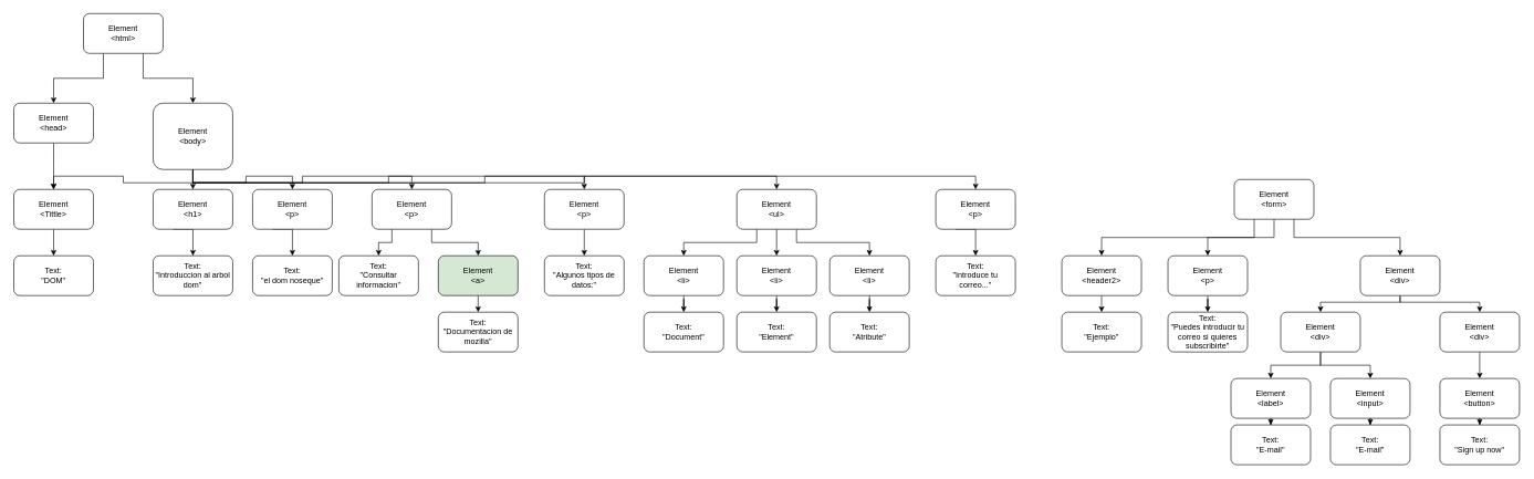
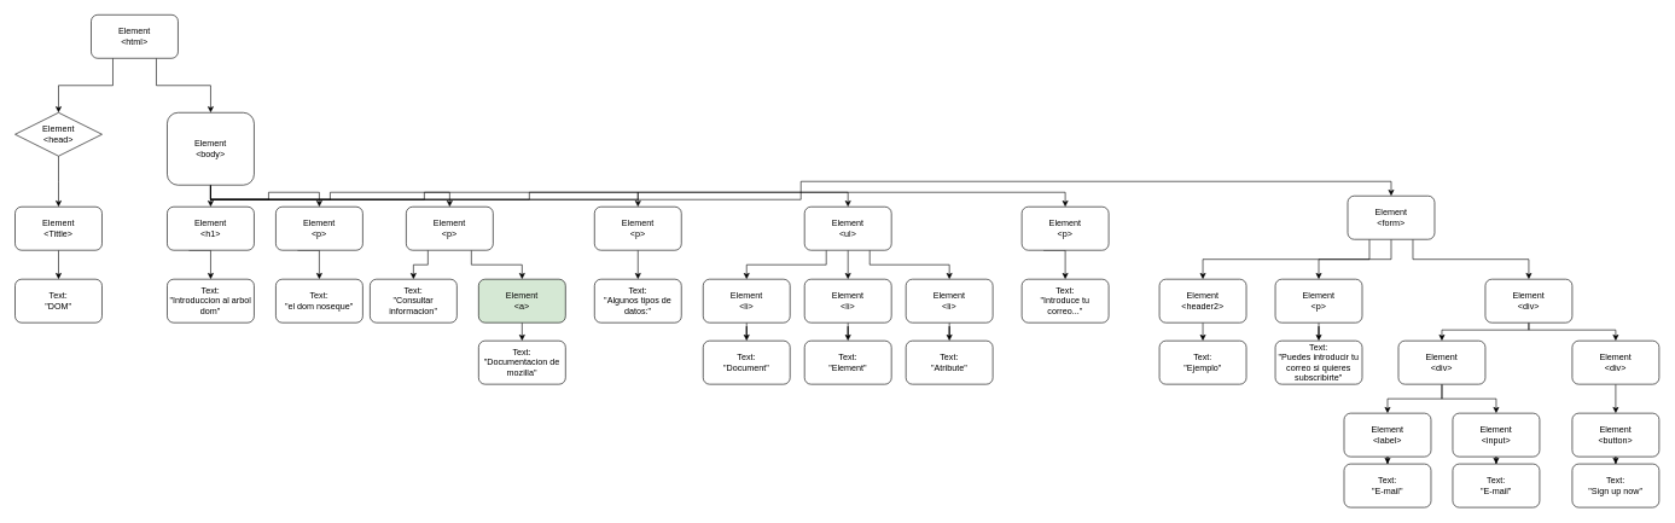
  <mxCell id="0" />
  <mxCell id="1" parent="0" />
  <mxCell id="2" style="edgeStyle=orthogonalEdgeStyle;rounded=0;orthogonalLoop=1;jettySize=auto;html=1;exitX=0.5;exitY=1;exitDx=0;exitDy=0;entryX=0.5;entryY=0;entryDx=0;entryDy=0;" edge="1" parent="1" source="3" target="9"><mxGeometry relative="1" as="geometry" /></mxCell>
  <mxCell id="3" value="&lt;div&gt;Element&lt;/div&gt;&amp;lt;Tittle&amp;gt;" style="rounded=1;whiteSpace=wrap;html=1;" parent="1" vertex="1"><mxGeometry x="20" y="285" width="120" height="60" as="geometry" /></mxCell>
  <mxCell id="4" style="edgeStyle=orthogonalEdgeStyle;rounded=0;orthogonalLoop=1;jettySize=auto;html=1;entryX=0.5;entryY=0;entryDx=0;entryDy=0;" parent="1" source="5" edge="1"><mxGeometry relative="1" as="geometry"><mxPoint x="80" y="285" as="targetPoint" /></mxGeometry></mxCell>
- <mxCell id="5" value="&lt;div&gt;Element&lt;/div&gt;&lt;div&gt;&amp;lt;head&amp;gt;&lt;br&gt;&lt;/div&gt;" style="rounded=1;whiteSpace=wrap;html=1;" parent="1" vertex="1"><mxGeometry x="20" y="155" width="120" height="60" as="geometry" /></mxCell>
+ <mxCell id="5" value="&lt;div&gt;Element&lt;/div&gt;&lt;div&gt;&amp;lt;head&amp;gt;&lt;br&gt;&lt;/div&gt;" style="rhombus;whiteSpace=wrap;html=1;" parent="1" vertex="1"><mxGeometry x="20" y="155" width="120" height="60" as="geometry" /></mxCell>
  <mxCell id="6" style="edgeStyle=orthogonalEdgeStyle;rounded=0;orthogonalLoop=1;jettySize=auto;html=1;exitX=0.25;exitY=1;exitDx=0;exitDy=0;entryX=0.5;entryY=0;entryDx=0;entryDy=0;" parent="1" source="8" target="5" edge="1"><mxGeometry relative="1" as="geometry" /></mxCell>
  <mxCell id="7" style="edgeStyle=orthogonalEdgeStyle;rounded=0;orthogonalLoop=1;jettySize=auto;html=1;exitX=0.75;exitY=1;exitDx=0;exitDy=0;entryX=0.5;entryY=0;entryDx=0;entryDy=0;" parent="1" source="8" target="19" edge="1"><mxGeometry relative="1" as="geometry" /></mxCell>
  <mxCell id="8" value="&lt;div&gt;Element&lt;/div&gt;&lt;div&gt;&amp;lt;html&amp;gt;&lt;br&gt;&lt;/div&gt;" style="rounded=1;whiteSpace=wrap;html=1;" parent="1" vertex="1"><mxGeometry x="125" y="20" width="120" height="60" as="geometry" /></mxCell>
  <mxCell id="9" value="&lt;div&gt;Text:&lt;/div&gt;&lt;div&gt;&quot;DOM&quot;&lt;br&gt;&lt;/div&gt;" style="rounded=1;whiteSpace=wrap;html=1;" parent="1" vertex="1"><mxGeometry x="20" y="385" width="120" height="60" as="geometry" /></mxCell>
  <mxCell id="10" style="edgeStyle=orthogonalEdgeStyle;rounded=0;orthogonalLoop=1;jettySize=auto;html=1;exitX=0.25;exitY=1;exitDx=0;exitDy=0;" parent="1" source="11" target="20" edge="1"><mxGeometry relative="1" as="geometry"><Array as="points"><mxPoint x="290" y="345" /></Array></mxGeometry></mxCell>
  <mxCell id="11" value="&lt;div&gt;Element&lt;/div&gt;&amp;lt;h1&amp;gt;" style="rounded=1;whiteSpace=wrap;html=1;" parent="1" vertex="1"><mxGeometry x="230" y="285" width="120" height="60" as="geometry" /></mxCell>
  <mxCell id="12" style="edgeStyle=orthogonalEdgeStyle;rounded=0;orthogonalLoop=1;jettySize=auto;html=1;entryX=0.5;entryY=0;entryDx=0;entryDy=0;" parent="1" source="19" edge="1"><mxGeometry relative="1" as="geometry"><mxPoint x="290" y="285" as="targetPoint" /></mxGeometry></mxCell>
  <mxCell id="13" style="edgeStyle=orthogonalEdgeStyle;rounded=0;orthogonalLoop=1;jettySize=auto;html=1;exitX=0.5;exitY=1;exitDx=0;exitDy=0;entryX=0.5;entryY=0;entryDx=0;entryDy=0;" edge="1" parent="1" source="19" target="22"><mxGeometry relative="1" as="geometry" /></mxCell>
  <mxCell id="14" style="edgeStyle=orthogonalEdgeStyle;rounded=0;orthogonalLoop=1;jettySize=auto;html=1;exitX=0.5;exitY=1;exitDx=0;exitDy=0;entryX=0.5;entryY=0;entryDx=0;entryDy=0;" edge="1" parent="1" source="19" target="26"><mxGeometry relative="1" as="geometry" /></mxCell>
  <mxCell id="15" style="edgeStyle=orthogonalEdgeStyle;rounded=0;orthogonalLoop=1;jettySize=auto;html=1;exitX=0.5;exitY=1;exitDx=0;exitDy=0;" edge="1" parent="1" source="19" target="32"><mxGeometry relative="1" as="geometry" /></mxCell>
  <mxCell id="16" style="edgeStyle=orthogonalEdgeStyle;rounded=0;orthogonalLoop=1;jettySize=auto;html=1;exitX=0.5;exitY=1;exitDx=0;exitDy=0;entryX=0.5;entryY=0;entryDx=0;entryDy=0;" edge="1" parent="1" source="19" target="37"><mxGeometry relative="1" as="geometry" /></mxCell>
  <mxCell id="17" style="edgeStyle=orthogonalEdgeStyle;rounded=0;orthogonalLoop=1;jettySize=auto;html=1;exitX=0.5;exitY=1;exitDx=0;exitDy=0;" edge="1" parent="1" source="19" target="48"><mxGeometry relative="1" as="geometry" /></mxCell>
- <mxCell id="18" style="edgeStyle=orthogonalEdgeStyle;rounded=0;orthogonalLoop=1;jettySize=auto;html=1;exitX=0.5;exitY=1;exitDx=0;exitDy=0;" edge="1" parent="1" source="19" target="3"><mxGeometry relative="1" as="geometry" /></mxCell>
+ <mxCell id="18" style="edgeStyle=orthogonalEdgeStyle;rounded=0;orthogonalLoop=1;jettySize=auto;html=1;exitX=0.5;exitY=1;exitDx=0;exitDy=0;entryX=0.5;entryY=0;entryDx=0;entryDy=0;" edge="1" parent="1" source="19" target="53"><mxGeometry relative="1" as="geometry" /></mxCell>
  <mxCell id="19" value="&lt;div&gt;Element&lt;/div&gt;&lt;div&gt;&amp;lt;body&amp;gt;&lt;br&gt;&lt;/div&gt;" style="rounded=1;whiteSpace=wrap;html=1;" parent="1" vertex="1"><mxGeometry x="230" y="155" width="120" height="100" as="geometry" /></mxCell>
  <mxCell id="20" value="&lt;div&gt;Text:&lt;/div&gt;&lt;div&gt;&quot;Introduccion al arbol dom&quot;&lt;br&gt;&lt;/div&gt;" style="rounded=1;whiteSpace=wrap;html=1;" parent="1" vertex="1"><mxGeometry x="230" y="385" width="120" height="60" as="geometry" /></mxCell>
  <mxCell id="21" style="edgeStyle=orthogonalEdgeStyle;rounded=0;orthogonalLoop=1;jettySize=auto;html=1;exitX=0.25;exitY=1;exitDx=0;exitDy=0;" parent="1" source="22" target="23" edge="1"><mxGeometry relative="1" as="geometry"><Array as="points"><mxPoint x="440" y="345" /></Array></mxGeometry></mxCell>
  <mxCell id="22" value="&lt;div&gt;Element&lt;/div&gt;&amp;lt;p&amp;gt;" style="rounded=1;whiteSpace=wrap;html=1;" parent="1" vertex="1"><mxGeometry x="380" y="285" width="120" height="60" as="geometry" /></mxCell>
  <mxCell id="23" value="&lt;div&gt;Text:&lt;/div&gt;&lt;div&gt;&quot;el dom noseque&quot;&lt;br&gt;&lt;/div&gt;" style="rounded=1;whiteSpace=wrap;html=1;" parent="1" vertex="1"><mxGeometry x="380" y="385" width="120" height="60" as="geometry" /></mxCell>
  <mxCell id="24" style="edgeStyle=orthogonalEdgeStyle;rounded=0;orthogonalLoop=1;jettySize=auto;html=1;exitX=0.25;exitY=1;exitDx=0;exitDy=0;" parent="1" source="26" target="27" edge="1"><mxGeometry relative="1" as="geometry" /></mxCell>
  <mxCell id="25" style="edgeStyle=orthogonalEdgeStyle;rounded=0;orthogonalLoop=1;jettySize=auto;html=1;exitX=0.75;exitY=1;exitDx=0;exitDy=0;" edge="1" parent="1" source="26" target="29"><mxGeometry relative="1" as="geometry" /></mxCell>
  <mxCell id="26" value="&lt;div&gt;Element&lt;/div&gt;&amp;lt;p&amp;gt;" style="rounded=1;whiteSpace=wrap;html=1;" parent="1" vertex="1"><mxGeometry x="560" y="285" width="120" height="60" as="geometry" /></mxCell>
  <mxCell id="27" value="&lt;div&gt;Text:&lt;/div&gt;&lt;div&gt;&quot;Consultar informacion&quot;&lt;br&gt;&lt;/div&gt;" style="rounded=1;whiteSpace=wrap;html=1;" parent="1" vertex="1"><mxGeometry x="510" y="385" width="120" height="60" as="geometry" /></mxCell>
  <mxCell id="28" style="edgeStyle=orthogonalEdgeStyle;rounded=0;orthogonalLoop=1;jettySize=auto;html=1;exitX=0.5;exitY=1;exitDx=0;exitDy=0;entryX=0.5;entryY=0;entryDx=0;entryDy=0;" edge="1" parent="1" source="29" target="30"><mxGeometry relative="1" as="geometry" /></mxCell>
  <mxCell id="29" value="&lt;div&gt;Element&lt;/div&gt;&amp;lt;a&amp;gt;" style="rounded=1;whiteSpace=wrap;html=1;fillColor=#d5e8d4;" parent="1" vertex="1"><mxGeometry x="660" y="385" width="120" height="60" as="geometry" /></mxCell>
  <mxCell id="30" value="&lt;div&gt;Text:&lt;/div&gt;&lt;div&gt;&quot;Documentacion de mozilla&quot;&lt;br&gt;&lt;/div&gt;" style="rounded=1;whiteSpace=wrap;html=1;" parent="1" vertex="1"><mxGeometry x="660" y="470" width="120" height="60" as="geometry" /></mxCell>
  <mxCell id="31" style="edgeStyle=orthogonalEdgeStyle;rounded=0;orthogonalLoop=1;jettySize=auto;html=1;exitX=0.5;exitY=1;exitDx=0;exitDy=0;" parent="1" source="32" target="33" edge="1"><mxGeometry relative="1" as="geometry" /></mxCell>
  <mxCell id="32" value="&lt;div&gt;Element&lt;/div&gt;&amp;lt;p&amp;gt;" style="rounded=1;whiteSpace=wrap;html=1;" parent="1" vertex="1"><mxGeometry x="820" y="285" width="120" height="60" as="geometry" /></mxCell>
  <mxCell id="33" value="&lt;div&gt;Text:&lt;/div&gt;&lt;div&gt;&quot;Algunos tipos de datos:&quot;&lt;br&gt;&lt;/div&gt;" style="rounded=1;whiteSpace=wrap;html=1;" parent="1" vertex="1"><mxGeometry x="820" y="385" width="120" height="60" as="geometry" /></mxCell>
  <mxCell id="34" style="edgeStyle=orthogonalEdgeStyle;rounded=0;orthogonalLoop=1;jettySize=auto;html=1;exitX=0.25;exitY=1;exitDx=0;exitDy=0;" parent="1" source="37" target="39" edge="1"><mxGeometry relative="1" as="geometry" /></mxCell>
  <mxCell id="35" style="edgeStyle=orthogonalEdgeStyle;rounded=0;orthogonalLoop=1;jettySize=auto;html=1;exitX=0.5;exitY=1;exitDx=0;exitDy=0;entryX=0.5;entryY=0;entryDx=0;entryDy=0;" parent="1" source="37" target="45" edge="1"><mxGeometry relative="1" as="geometry" /></mxCell>
  <mxCell id="36" style="edgeStyle=orthogonalEdgeStyle;rounded=0;orthogonalLoop=1;jettySize=auto;html=1;exitX=0.75;exitY=1;exitDx=0;exitDy=0;" parent="1" source="37" target="42" edge="1"><mxGeometry relative="1" as="geometry" /></mxCell>
  <mxCell id="37" value="&lt;div&gt;Element&lt;/div&gt;&amp;lt;ul&amp;gt;" style="rounded=1;whiteSpace=wrap;html=1;" parent="1" vertex="1"><mxGeometry x="1110" y="285" width="120" height="60" as="geometry" /></mxCell>
  <mxCell id="38" style="edgeStyle=orthogonalEdgeStyle;rounded=0;orthogonalLoop=1;jettySize=auto;html=1;exitX=0.5;exitY=1;exitDx=0;exitDy=0;" parent="1" source="39" target="40" edge="1"><mxGeometry relative="1" as="geometry" /></mxCell>
  <mxCell id="39" value="&lt;div&gt;Element&lt;/div&gt;&lt;div&gt;&amp;lt;li&amp;gt;&lt;br&gt;&lt;/div&gt;" style="rounded=1;whiteSpace=wrap;html=1;" parent="1" vertex="1"><mxGeometry x="970" y="385" width="120" height="60" as="geometry" /></mxCell>
  <mxCell id="40" value="&lt;div&gt;Text:&lt;/div&gt;&lt;div&gt;&quot;Document&quot;&lt;br&gt;&lt;/div&gt;" style="rounded=1;whiteSpace=wrap;html=1;" parent="1" vertex="1"><mxGeometry x="970" y="470" width="120" height="60" as="geometry" /></mxCell>
  <mxCell id="41" style="edgeStyle=orthogonalEdgeStyle;rounded=0;orthogonalLoop=1;jettySize=auto;html=1;exitX=0.5;exitY=1;exitDx=0;exitDy=0;" parent="1" source="42" target="43" edge="1"><mxGeometry relative="1" as="geometry" /></mxCell>
  <mxCell id="42" value="&lt;div&gt;Element&lt;/div&gt;&lt;div&gt;&amp;lt;li&amp;gt;&lt;br&gt;&lt;/div&gt;" style="rounded=1;whiteSpace=wrap;html=1;" parent="1" vertex="1"><mxGeometry x="1250" y="385" width="120" height="60" as="geometry" /></mxCell>
  <mxCell id="43" value="&lt;div&gt;Text:&lt;/div&gt;&lt;div&gt;&quot;Atribute&quot;&lt;br&gt;&lt;/div&gt;" style="rounded=1;whiteSpace=wrap;html=1;" parent="1" vertex="1"><mxGeometry x="1250" y="470" width="120" height="60" as="geometry" /></mxCell>
  <mxCell id="44" style="edgeStyle=orthogonalEdgeStyle;rounded=0;orthogonalLoop=1;jettySize=auto;html=1;exitX=0.5;exitY=1;exitDx=0;exitDy=0;" parent="1" source="45" target="46" edge="1"><mxGeometry relative="1" as="geometry" /></mxCell>
  <mxCell id="45" value="&lt;div&gt;Element&lt;/div&gt;&lt;div&gt;&amp;lt;li&amp;gt;&lt;br&gt;&lt;/div&gt;" style="rounded=1;whiteSpace=wrap;html=1;" parent="1" vertex="1"><mxGeometry x="1110" y="385" width="120" height="60" as="geometry" /></mxCell>
  <mxCell id="46" value="&lt;div&gt;Text:&lt;/div&gt;&lt;div&gt;&quot;Element&quot;&lt;br&gt;&lt;/div&gt;" style="rounded=1;whiteSpace=wrap;html=1;" parent="1" vertex="1"><mxGeometry x="1110" y="470" width="120" height="60" as="geometry" /></mxCell>
  <mxCell id="47" style="edgeStyle=orthogonalEdgeStyle;rounded=0;orthogonalLoop=1;jettySize=auto;html=1;exitX=0.25;exitY=1;exitDx=0;exitDy=0;" parent="1" source="48" target="49" edge="1"><mxGeometry relative="1" as="geometry"><Array as="points"><mxPoint x="1470" y="345" /></Array></mxGeometry></mxCell>
  <mxCell id="48" value="&lt;div&gt;Element&lt;/div&gt;&amp;lt;p&amp;gt;" style="rounded=1;whiteSpace=wrap;html=1;" parent="1" vertex="1"><mxGeometry x="1410" y="285" width="120" height="60" as="geometry" /></mxCell>
  <mxCell id="49" value="&lt;div&gt;Text:&lt;/div&gt;&lt;div&gt;&quot;Introduce tu correo...&quot;&lt;br&gt;&lt;/div&gt;" style="rounded=1;whiteSpace=wrap;html=1;" parent="1" vertex="1"><mxGeometry x="1410" y="385" width="120" height="60" as="geometry" /></mxCell>
  <mxCell id="50" style="edgeStyle=orthogonalEdgeStyle;rounded=0;orthogonalLoop=1;jettySize=auto;html=1;exitX=0.25;exitY=1;exitDx=0;exitDy=0;" parent="1" source="53" target="55" edge="1"><mxGeometry relative="1" as="geometry" /></mxCell>
  <mxCell id="51" style="edgeStyle=orthogonalEdgeStyle;rounded=0;orthogonalLoop=1;jettySize=auto;html=1;exitX=0.75;exitY=1;exitDx=0;exitDy=0;" edge="1" parent="1" source="53" target="62"><mxGeometry relative="1" as="geometry" /></mxCell>
  <mxCell id="52" style="edgeStyle=orthogonalEdgeStyle;rounded=0;orthogonalLoop=1;jettySize=auto;html=1;exitX=0.5;exitY=1;exitDx=0;exitDy=0;entryX=0.5;entryY=0;entryDx=0;entryDy=0;" edge="1" parent="1" source="53" target="59"><mxGeometry relative="1" as="geometry" /></mxCell>
  <mxCell id="53" value="&lt;div&gt;Element&lt;/div&gt;&amp;lt;form&amp;gt;" style="rounded=1;whiteSpace=wrap;html=1;" parent="1" vertex="1"><mxGeometry x="1860" y="270" width="120" height="60" as="geometry" /></mxCell>
  <mxCell id="54" style="edgeStyle=orthogonalEdgeStyle;rounded=0;orthogonalLoop=1;jettySize=auto;html=1;exitX=0.5;exitY=1;exitDx=0;exitDy=0;entryX=0.5;entryY=0;entryDx=0;entryDy=0;" edge="1" parent="1" source="55" target="56"><mxGeometry relative="1" as="geometry" /></mxCell>
  <mxCell id="55" value="&lt;div&gt;Element&lt;/div&gt;&lt;div&gt;&amp;lt;header2&amp;gt;&lt;br&gt;&lt;/div&gt;" style="rounded=1;whiteSpace=wrap;html=1;" parent="1" vertex="1"><mxGeometry x="1600" y="385" width="120" height="60" as="geometry" /></mxCell>
  <mxCell id="56" value="&lt;div&gt;Text:&lt;/div&gt;&lt;div&gt;&quot;Ejemplo&quot;&lt;br&gt;&lt;/div&gt;" style="rounded=1;whiteSpace=wrap;html=1;" parent="1" vertex="1"><mxGeometry x="1600" y="470" width="120" height="60" as="geometry" /></mxCell>
  <mxCell id="57" value="&lt;div&gt;Text:&lt;/div&gt;&lt;div&gt;&quot;Puedes introducir tu correo si quieres subscribirte&quot;&lt;br&gt;&lt;/div&gt;" style="rounded=1;whiteSpace=wrap;html=1;" parent="1" vertex="1"><mxGeometry x="1760" y="470" width="120" height="60" as="geometry" /></mxCell>
  <mxCell id="58" style="edgeStyle=orthogonalEdgeStyle;rounded=0;orthogonalLoop=1;jettySize=auto;html=1;exitX=0.5;exitY=1;exitDx=0;exitDy=0;" edge="1" parent="1" source="59" target="57"><mxGeometry relative="1" as="geometry" /></mxCell>
  <mxCell id="59" value="&lt;div&gt;Element&lt;/div&gt;&amp;lt;p&amp;gt;" style="rounded=1;whiteSpace=wrap;html=1;" vertex="1" parent="1"><mxGeometry x="1760" y="385" width="120" height="60" as="geometry" /></mxCell>
  <mxCell id="60" style="edgeStyle=orthogonalEdgeStyle;rounded=0;orthogonalLoop=1;jettySize=auto;html=1;exitX=0.5;exitY=1;exitDx=0;exitDy=0;entryX=0.5;entryY=0;entryDx=0;entryDy=0;" edge="1" parent="1" source="62" target="65"><mxGeometry relative="1" as="geometry"><Array as="points"><mxPoint x="2110" y="455" /><mxPoint x="1990" y="455" /></Array></mxGeometry></mxCell>
  <mxCell id="61" style="edgeStyle=orthogonalEdgeStyle;rounded=0;orthogonalLoop=1;jettySize=auto;html=1;exitX=0.5;exitY=1;exitDx=0;exitDy=0;entryX=0.5;entryY=0;entryDx=0;entryDy=0;" edge="1" parent="1" source="62" target="73"><mxGeometry relative="1" as="geometry"><Array as="points"><mxPoint x="2110" y="455" /><mxPoint x="2230" y="455" /></Array></mxGeometry></mxCell>
  <mxCell id="62" value="&lt;div&gt;Element&lt;/div&gt;&amp;lt;div&amp;gt;" style="rounded=1;whiteSpace=wrap;html=1;" vertex="1" parent="1"><mxGeometry x="2050" y="385" width="120" height="60" as="geometry" /></mxCell>
  <mxCell id="63" style="edgeStyle=orthogonalEdgeStyle;rounded=0;orthogonalLoop=1;jettySize=auto;html=1;exitX=0.5;exitY=1;exitDx=0;exitDy=0;entryX=0.5;entryY=0;entryDx=0;entryDy=0;" edge="1" parent="1" source="65" target="67"><mxGeometry relative="1" as="geometry" /></mxCell>
  <mxCell id="64" style="edgeStyle=orthogonalEdgeStyle;rounded=0;orthogonalLoop=1;jettySize=auto;html=1;exitX=0.5;exitY=1;exitDx=0;exitDy=0;entryX=0.5;entryY=0;entryDx=0;entryDy=0;" edge="1" parent="1" source="65" target="70"><mxGeometry relative="1" as="geometry" /></mxCell>
  <mxCell id="65" value="&lt;div&gt;Element&lt;/div&gt;&amp;lt;div&amp;gt;" style="rounded=1;whiteSpace=wrap;html=1;" vertex="1" parent="1"><mxGeometry x="1930" y="470" width="120" height="60" as="geometry" /></mxCell>
  <mxCell id="66" style="edgeStyle=orthogonalEdgeStyle;rounded=0;orthogonalLoop=1;jettySize=auto;html=1;" edge="1" parent="1" source="67" target="68"><mxGeometry relative="1" as="geometry" /></mxCell>
  <mxCell id="67" value="&lt;div&gt;Element&lt;/div&gt;&amp;lt;label&amp;gt;" style="rounded=1;whiteSpace=wrap;html=1;" vertex="1" parent="1"><mxGeometry x="1855" y="570" width="120" height="60" as="geometry" /></mxCell>
  <mxCell id="68" value="&lt;div&gt;Text:&lt;/div&gt;&lt;div&gt;&quot;E-mail&quot;&lt;br&gt;&lt;/div&gt;" style="rounded=1;whiteSpace=wrap;html=1;" vertex="1" parent="1"><mxGeometry x="1855" y="640" width="120" height="60" as="geometry" /></mxCell>
  <mxCell id="69" style="edgeStyle=orthogonalEdgeStyle;rounded=0;orthogonalLoop=1;jettySize=auto;html=1;" edge="1" parent="1" source="70" target="71"><mxGeometry relative="1" as="geometry" /></mxCell>
  <mxCell id="70" value="&lt;div&gt;Element&lt;/div&gt;&amp;lt;input&amp;gt;" style="rounded=1;whiteSpace=wrap;html=1;" vertex="1" parent="1"><mxGeometry x="2005" y="570" width="120" height="60" as="geometry" /></mxCell>
  <mxCell id="71" value="&lt;div&gt;Text:&lt;/div&gt;&lt;div&gt;&quot;E-mail&quot;&lt;br&gt;&lt;/div&gt;" style="rounded=1;whiteSpace=wrap;html=1;" vertex="1" parent="1"><mxGeometry x="2005" y="640" width="120" height="60" as="geometry" /></mxCell>
  <mxCell id="72" style="edgeStyle=orthogonalEdgeStyle;rounded=0;orthogonalLoop=1;jettySize=auto;html=1;exitX=0.5;exitY=1;exitDx=0;exitDy=0;entryX=0.5;entryY=0;entryDx=0;entryDy=0;" edge="1" parent="1" source="73" target="75"><mxGeometry relative="1" as="geometry" /></mxCell>
  <mxCell id="73" value="&lt;div&gt;Element&lt;/div&gt;&amp;lt;div&amp;gt;" style="rounded=1;whiteSpace=wrap;html=1;" vertex="1" parent="1"><mxGeometry x="2170" y="470" width="120" height="60" as="geometry" /></mxCell>
  <mxCell id="74" style="edgeStyle=orthogonalEdgeStyle;rounded=0;orthogonalLoop=1;jettySize=auto;html=1;" edge="1" parent="1" source="75" target="76"><mxGeometry relative="1" as="geometry" /></mxCell>
  <mxCell id="75" value="&lt;div&gt;Element&lt;/div&gt;&amp;lt;button&amp;gt;" style="rounded=1;whiteSpace=wrap;html=1;" vertex="1" parent="1"><mxGeometry x="2170" y="570" width="120" height="60" as="geometry" /></mxCell>
  <mxCell id="76" value="&lt;div&gt;Text:&lt;/div&gt;&lt;div&gt;&quot;Sign up now&quot;&lt;br&gt;&lt;/div&gt;" style="rounded=1;whiteSpace=wrap;html=1;" vertex="1" parent="1"><mxGeometry x="2170" y="640" width="120" height="60" as="geometry" /></mxCell>
